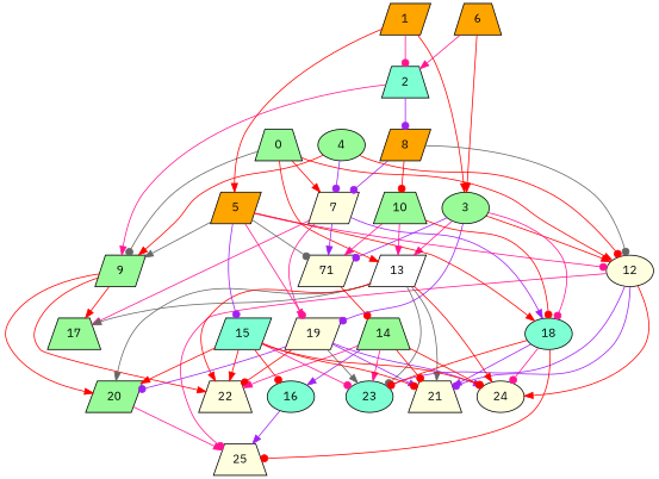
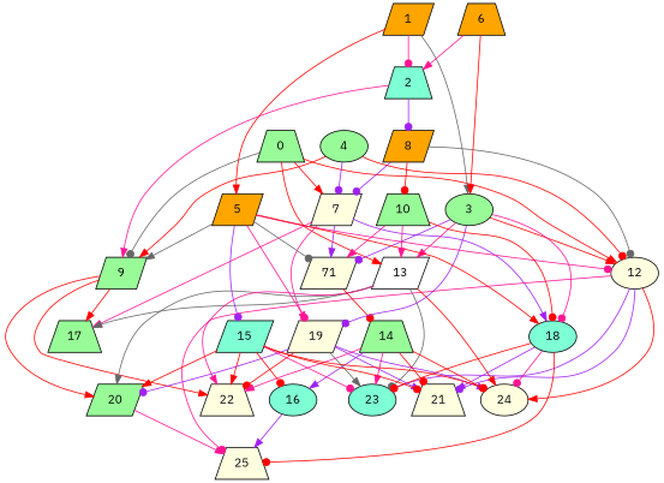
  digraph {
    fontname="IBM Plex Sans"
    node [fillcolor=palegreen fontname="IBM Plex Sans" shape=parallelogram style=filled]
    edge [arrowhead=normal color=red fontname="IBM Plex Sans"]
    0 [shape=trapezium]
    7 [fillcolor=lightyellow]
    9
    12 [fillcolor=lightyellow shape=ellipse]
    13 [fillcolor=white]
    n6 [fillcolor=lightyellow label=71]
    18 [fillcolor=aquamarine shape=ellipse]
    19 [fillcolor=lightyellow]
    17 [shape=trapezium]
    20
    22 [fillcolor=lightyellow shape=trapezium]
    21 [fillcolor=lightyellow shape=trapezium]
    23 [fillcolor=aquamarine shape=ellipse]
    24 [fillcolor=lightyellow shape=ellipse]
    25 [fillcolor=lightyellow shape=trapezium]
    14 [shape=trapezium]
    16 [fillcolor=aquamarine shape=ellipse]
    1 [fillcolor=orange]
    2 [fillcolor=aquamarine shape=trapezium]
    3 [shape=ellipse]
    5 [fillcolor=orange]
    8 [fillcolor=orange]
    15 [fillcolor=aquamarine]
    10 [shape=trapezium]
    4 [shape=ellipse]
    6 [fillcolor=orange shape=trapezium]
    0 -> 7
    0 -> 9 [arrowhead=dot color=gray40]
    0 -> 12
    0 -> 13
    7 -> n6 [color=purple]
    7 -> 18 [color=purple]
    7 -> 19 [arrowhead=dot color=deeppink]
    7 -> 17 [color=deeppink]
    9 -> 17
    9 -> 20
    9 -> 22
    12 -> 21 [arrowhead=dot color=purple]
    12 -> 23 [arrowhead=dot color=purple]
    12 -> 24
    12 -> 25 [arrowhead=dot color=deeppink]
    13 -> 17 [color=gray40]
    13 -> 20 [color=gray40]
-   13 -> 22
-   13 -> 21 [color=gray40]
+   13 -> 22 [color=deeppink]
    13 -> 23 [arrowhead=dot color=gray40]
    13 -> 24
    n6 -> 14 [arrowhead=dot]
    18 -> 21 [color=purple]
    18 -> 23 [arrowhead=dot]
    18 -> 24 [arrowhead=dot color=deeppink]
    18 -> 25 [arrowhead=dot]
    19 -> 20 [arrowhead=dot color=purple]
    19 -> 22 [arrowhead=dot]
    19 -> 21 [color=purple]
    19 -> 23 [color=gray40]
    19 -> 24 [color=purple]
    20 -> 25 [color=deeppink]
    14 -> 22 [color=deeppink]
    14 -> 21 [arrowhead=dot]
    14 -> 23 [color=deeppink]
    14 -> 24 [arrowhead=dot]
    14 -> 16 [color=purple]
    16 -> 25 [color=purple]
    1 -> 2 [arrowhead=dot color=deeppink]
-   1 -> 3
+   1 -> 3 [color=gray40]
    1 -> 5
    2 -> 9 [color=deeppink]
    2 -> 8 [arrowhead=dot color=purple]
    3 -> 12
    3 -> 13 [color=deeppink]
    3 -> n6 [arrowhead=dot color=purple]
    3 -> 18 [arrowhead=dot color=deeppink]
    3 -> 19 [arrowhead=dot color=purple]
    5 -> 9 [color=gray40]
    5 -> 12 [arrowhead=dot color=deeppink]
    5 -> n6 [arrowhead=dot color=gray40]
    5 -> 18
    5 -> 19 [color=deeppink]
    5 -> 15 [arrowhead=dot color=purple]
    8 -> 7 [arrowhead=dot color=purple]
    8 -> 12 [arrowhead=dot color=gray40]
    8 -> 10 [arrowhead=dot]
    15 -> 20
    15 -> 22
    15 -> 21 [arrowhead=dot]
    15 -> 23 [arrowhead=dot color=deeppink]
    15 -> 24 [arrowhead=dot]
    15 -> 16 [arrowhead=dot]
    10 -> 13 [color=deeppink]
    10 -> n6 [color=deeppink]
    10 -> 18 [arrowhead=dot]
    4 -> 7 [arrowhead=dot color=purple]
    4 -> 9
    4 -> 12 [arrowhead=dot]
    6 -> 2 [color=deeppink]
    6 -> 3
  }
